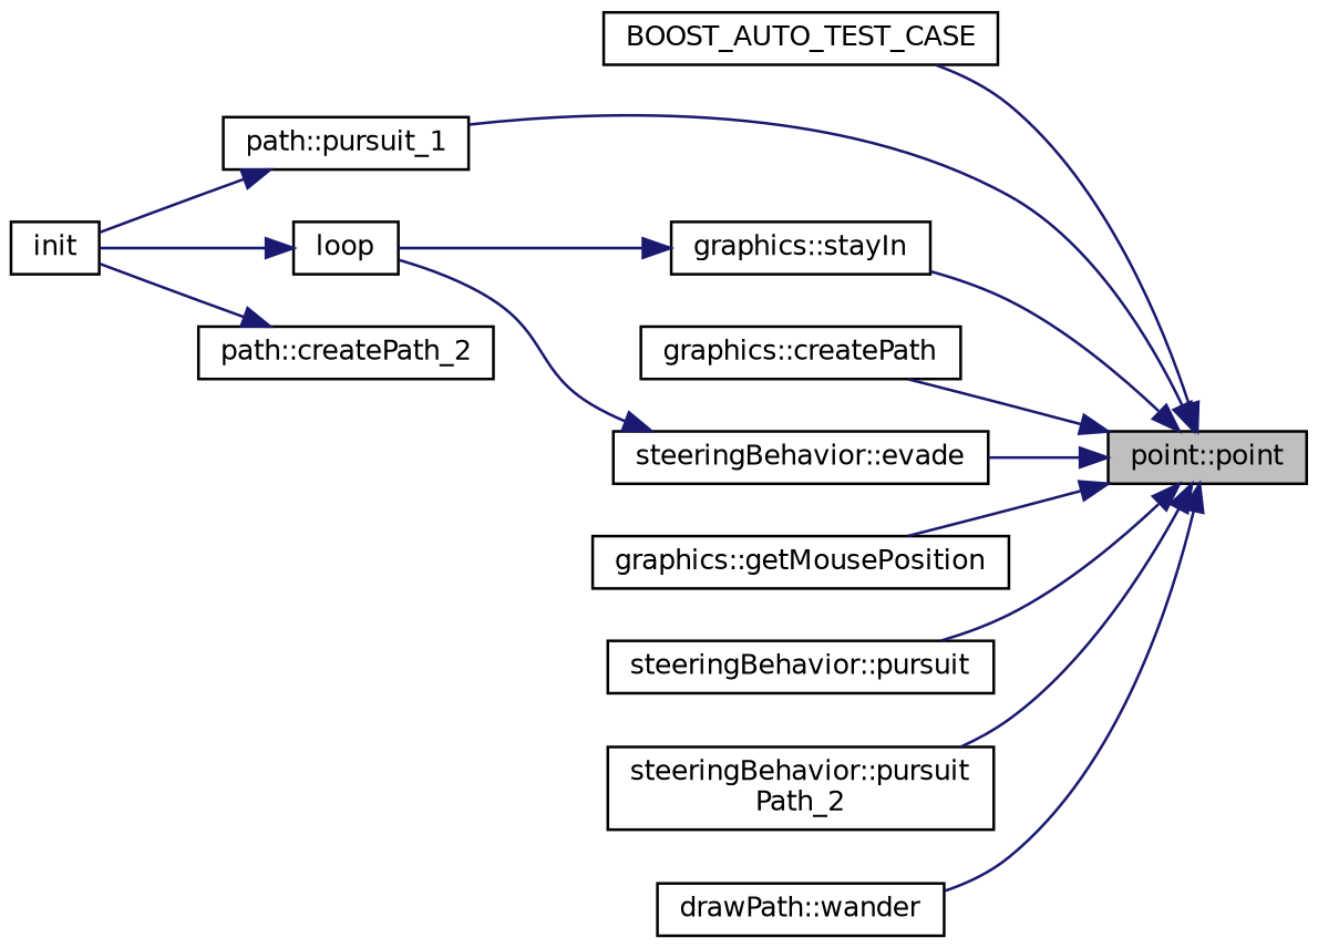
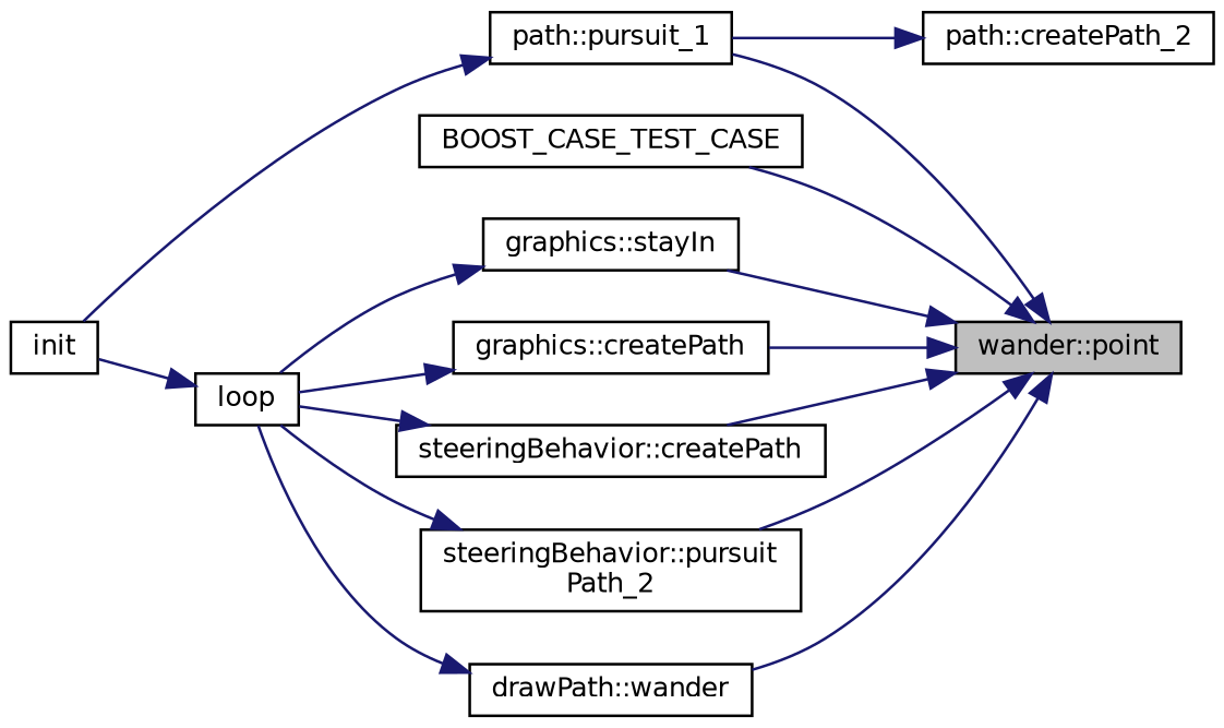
  digraph {
    rankdir=RL
    node [color=black fillcolor=white fontname=Helvetica fontsize=10 shape=record style=filled]
    edge [color=midnightblue dir=back fontname=Helvetica fontsize=10 labelfontname=Helvetica labelfontsize=10 style=solid]
-   n1 [fillcolor=grey75 fontcolor=black height=0.2 label="point::point" width=0.4]
-   n2 [height=0.2 label=BOOST_AUTO_TEST_CASE width=0.4]
+   n1 [fillcolor=grey75 fontcolor=black height=0.2 label="wander::point" width=0.4]
+   n2 [height=0.2 label=BOOST_CASE_TEST_CASE width=0.4]
    n3 [height=0.2 label="path::pursuit_1" width=0.4]
    n4 [height=0.2 label="graphics::stayIn" width=0.4]
    n5 [height=0.2 label="graphics::createPath" width=0.4]
-   n6 [height=0.2 label="steeringBehavior::evade" width=0.4]
-   n7 [height=0.2 label="graphics::getMousePosition" width=0.4]
-   n8 [height=0.2 label="steeringBehavior::pursuit" width=0.4]
+   n6 [height=0.2 label="steeringBehavior::createPath" width=0.4]
    n9 [height=0.2 label="steeringBehavior::pursuit\lPath_2" width=0.4]
    n10 [height=0.2 label="drawPath::wander" width=0.4]
    n11 [height=0.2 label=init width=0.4]
    n12 [height=0.2 label="path::createPath_2" width=0.4]
    n13 [height=0.2 label=loop width=0.4]
    n1 -> n2
    n1 -> n3
    n1 -> n4
    n1 -> n5
    n1 -> n6
-   n1 -> n7
-   n1 -> n8
    n1 -> n9
    n1 -> n10
    n3 -> n11
    n4 -> n13
+   n5 -> n13
    n6 -> n13
-   n12 -> n11
+   n9 -> n13
+   n10 -> n13
+   n12 -> n3
    n13 -> n11
  }
